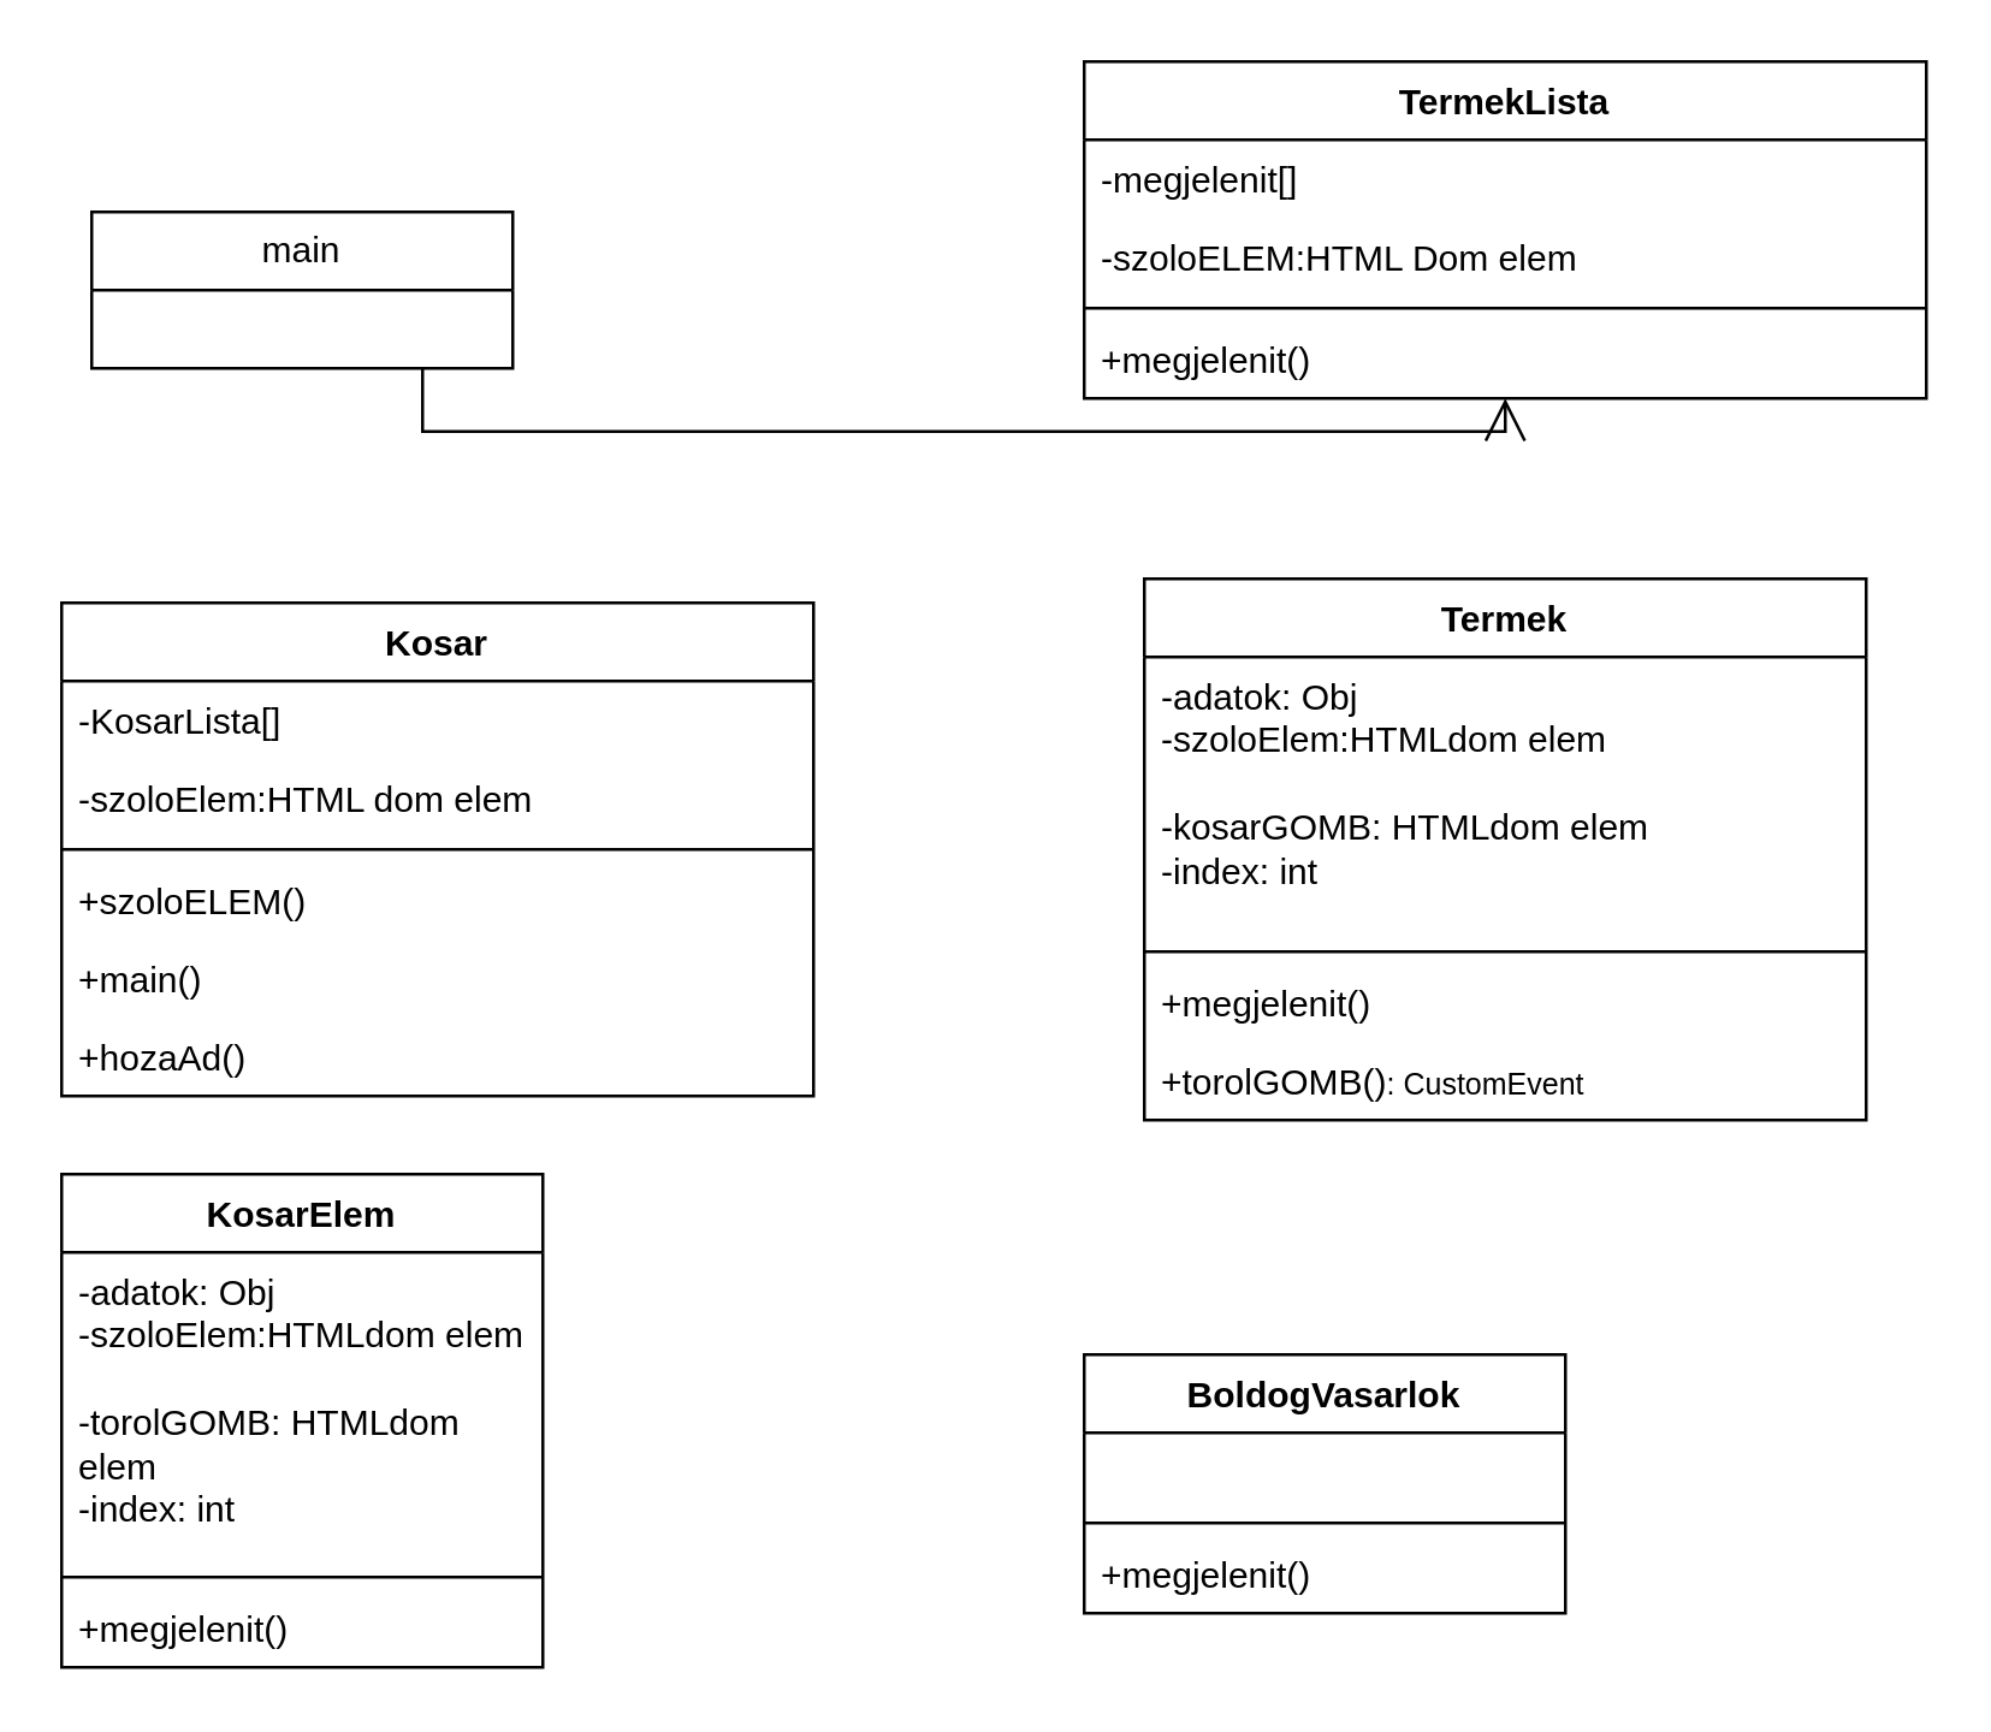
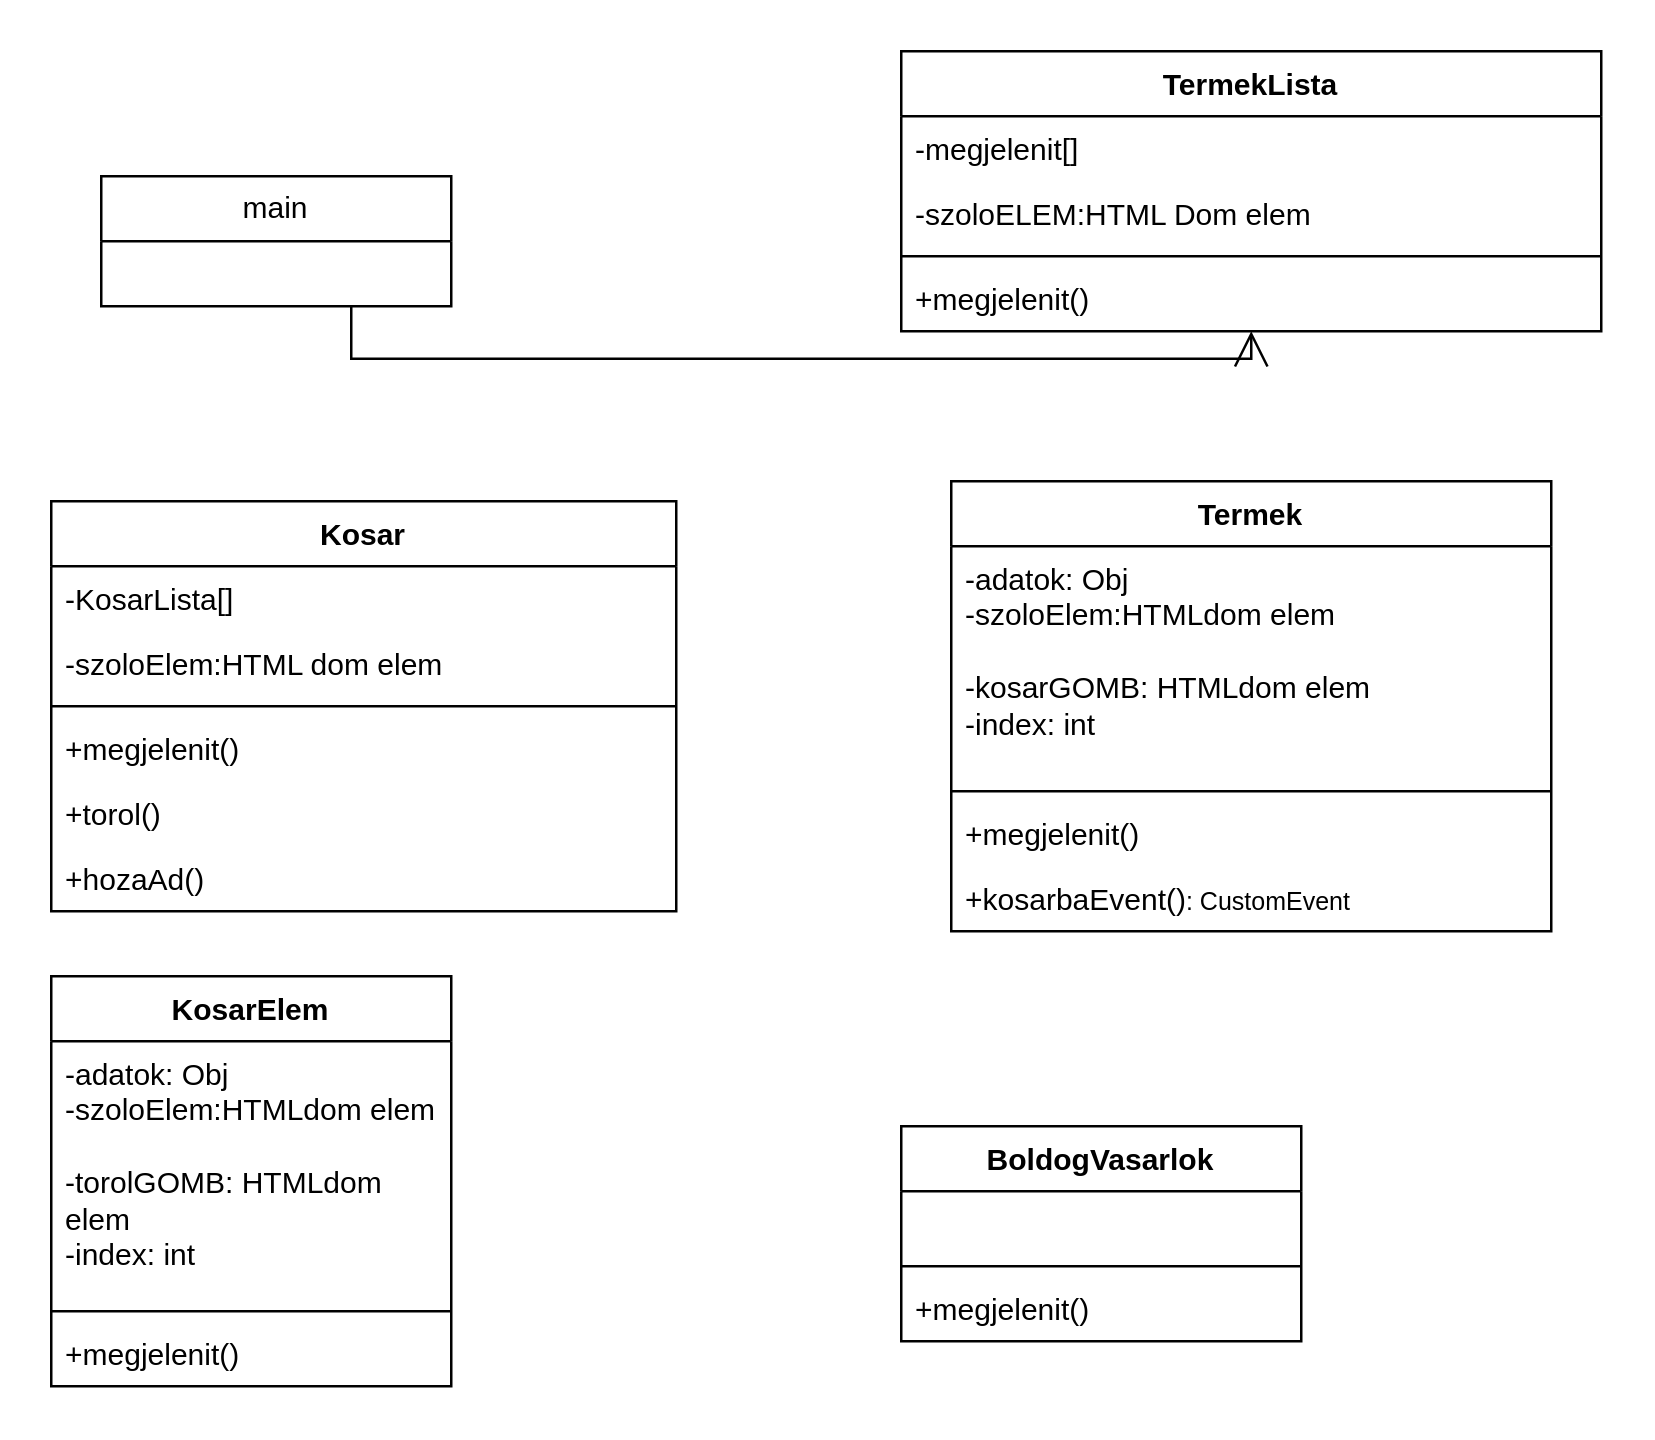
  <mxCell id="0" />
  <mxCell id="1" parent="0" />
  <mxCell id="2" value="" style="edgeStyle=orthogonalEdgeStyle;rounded=0;orthogonalLoop=1;jettySize=auto;html=1;endArrow=open;endFill=0;endSize=12;" edge="1" parent="1" source="3" target="13"><mxGeometry relative="1" as="geometry"><Array as="points"><mxPoint x="140" y="143" /></Array></mxGeometry></mxCell>
- <mxCell id="3" value="main" style="swimlane;fontStyle=0;childLayout=stackLayout;horizontal=1;startSize=26;fillColor=none;horizontalStack=0;resizeParent=1;resizeParentMax=0;resizeLast=0;collapsible=1;marginBottom=0;whiteSpace=wrap;html=1;" vertex="1" parent="1"><mxGeometry x="30" y="70" width="140" height="52" as="geometry" /></mxCell>
+ <mxCell id="3" value="main" style="swimlane;fontStyle=0;childLayout=stackLayout;horizontal=1;startSize=26;fillColor=none;horizontalStack=0;resizeParent=1;resizeParentMax=0;resizeLast=0;collapsible=1;marginBottom=0;whiteSpace=wrap;html=1;" vertex="1" parent="1"><mxGeometry x="40" y="70" width="140" height="52" as="geometry" /></mxCell>
  <mxCell id="4" value="Termek" style="swimlane;fontStyle=1;align=center;verticalAlign=top;childLayout=stackLayout;horizontal=1;startSize=26;horizontalStack=0;resizeParent=1;resizeParentMax=0;resizeLast=0;collapsible=1;marginBottom=0;whiteSpace=wrap;html=1;" vertex="1" parent="1"><mxGeometry x="380" y="192" width="240" height="180" as="geometry" /></mxCell>
  <mxCell id="5" value="&lt;div&gt;&lt;span style=&quot;background-color: transparent; color: light-dark(rgb(0, 0, 0), rgb(255, 255, 255));&quot;&gt;-adatok: Obj&lt;/span&gt;&lt;/div&gt;&lt;div&gt;&lt;span style=&quot;background-color: transparent; color: light-dark(rgb(0, 0, 0), rgb(255, 255, 255));&quot;&gt;-szoloElem:HTMLdom elem&lt;/span&gt;&lt;/div&gt;&lt;div&gt;&lt;span style=&quot;background-color: transparent; color: light-dark(rgb(0, 0, 0), rgb(255, 255, 255));&quot;&gt;&lt;br&gt;&lt;/span&gt;&lt;/div&gt;&lt;div&gt;&lt;span style=&quot;background-color: transparent; color: light-dark(rgb(0, 0, 0), rgb(255, 255, 255));&quot;&gt;-kosarGOMB: HTMLdom elem&lt;/span&gt;&lt;/div&gt;&lt;div&gt;&lt;span style=&quot;background-color: transparent; color: light-dark(rgb(0, 0, 0), rgb(255, 255, 255));&quot;&gt;-index: int&lt;/span&gt;&lt;/div&gt;" style="text;strokeColor=none;fillColor=none;align=left;verticalAlign=top;spacingLeft=4;spacingRight=4;overflow=hidden;rotatable=0;points=[[0,0.5],[1,0.5]];portConstraint=eastwest;whiteSpace=wrap;html=1;" vertex="1" parent="4"><mxGeometry y="26" width="240" height="94" as="geometry" /></mxCell>
  <mxCell id="6" value="" style="line;strokeWidth=1;fillColor=none;align=left;verticalAlign=middle;spacingTop=-1;spacingLeft=3;spacingRight=3;rotatable=0;labelPosition=right;points=[];portConstraint=eastwest;strokeColor=inherit;" vertex="1" parent="4"><mxGeometry y="120" width="240" height="8" as="geometry" /></mxCell>
  <mxCell id="7" value="+megjelenit()" style="text;strokeColor=none;fillColor=none;align=left;verticalAlign=top;spacingLeft=4;spacingRight=4;overflow=hidden;rotatable=0;points=[[0,0.5],[1,0.5]];portConstraint=eastwest;whiteSpace=wrap;html=1;" vertex="1" parent="4"><mxGeometry y="128" width="240" height="26" as="geometry" /></mxCell>
- <mxCell id="8" value="+torolGOMB()&lt;span style=&quot;font-size: 10px;&quot;&gt;: CustomEvent&lt;/span&gt;" style="text;strokeColor=none;fillColor=none;align=left;verticalAlign=top;spacingLeft=4;spacingRight=4;overflow=hidden;rotatable=0;points=[[0,0.5],[1,0.5]];portConstraint=eastwest;whiteSpace=wrap;html=1;" vertex="1" parent="4"><mxGeometry y="154" width="240" height="26" as="geometry" /></mxCell>
+ <mxCell id="8" value="+kosarbaEvent()&lt;span style=&quot;font-size: 10px;&quot;&gt;: CustomEvent&lt;/span&gt;" style="text;strokeColor=none;fillColor=none;align=left;verticalAlign=top;spacingLeft=4;spacingRight=4;overflow=hidden;rotatable=0;points=[[0,0.5],[1,0.5]];portConstraint=eastwest;whiteSpace=wrap;html=1;" vertex="1" parent="4"><mxGeometry y="154" width="240" height="26" as="geometry" /></mxCell>
  <mxCell id="9" value="TermekLista" style="swimlane;fontStyle=1;align=center;verticalAlign=top;childLayout=stackLayout;horizontal=1;startSize=26;horizontalStack=0;resizeParent=1;resizeParentMax=0;resizeLast=0;collapsible=1;marginBottom=0;whiteSpace=wrap;html=1;" vertex="1" parent="1"><mxGeometry x="360" y="20" width="280" height="112" as="geometry" /></mxCell>
  <mxCell id="10" value="-megjelenit[]" style="text;strokeColor=none;fillColor=none;align=left;verticalAlign=top;spacingLeft=4;spacingRight=4;overflow=hidden;rotatable=0;points=[[0,0.5],[1,0.5]];portConstraint=eastwest;whiteSpace=wrap;html=1;" vertex="1" parent="9"><mxGeometry y="26" width="280" height="26" as="geometry" /></mxCell>
  <mxCell id="11" value="-szoloELEM:HTML Dom elem" style="text;strokeColor=none;fillColor=none;align=left;verticalAlign=top;spacingLeft=4;spacingRight=4;overflow=hidden;rotatable=0;points=[[0,0.5],[1,0.5]];portConstraint=eastwest;whiteSpace=wrap;html=1;" vertex="1" parent="9"><mxGeometry y="52" width="280" height="26" as="geometry" /></mxCell>
  <mxCell id="12" value="" style="line;strokeWidth=1;fillColor=none;align=left;verticalAlign=middle;spacingTop=-1;spacingLeft=3;spacingRight=3;rotatable=0;labelPosition=right;points=[];portConstraint=eastwest;strokeColor=inherit;" vertex="1" parent="9"><mxGeometry y="78" width="280" height="8" as="geometry" /></mxCell>
  <mxCell id="13" value="+megjelenit()" style="text;strokeColor=none;fillColor=none;align=left;verticalAlign=top;spacingLeft=4;spacingRight=4;overflow=hidden;rotatable=0;points=[[0,0.5],[1,0.5]];portConstraint=eastwest;whiteSpace=wrap;html=1;" vertex="1" parent="9"><mxGeometry y="86" width="280" height="26" as="geometry" /></mxCell>
  <mxCell id="14" value="Kosar" style="swimlane;fontStyle=1;align=center;verticalAlign=top;childLayout=stackLayout;horizontal=1;startSize=26;horizontalStack=0;resizeParent=1;resizeParentMax=0;resizeLast=0;collapsible=1;marginBottom=0;whiteSpace=wrap;html=1;" vertex="1" parent="1"><mxGeometry x="20" y="200" width="250" height="164" as="geometry" /></mxCell>
  <mxCell id="15" value="-KosarLista[]" style="text;strokeColor=none;fillColor=none;align=left;verticalAlign=top;spacingLeft=4;spacingRight=4;overflow=hidden;rotatable=0;points=[[0,0.5],[1,0.5]];portConstraint=eastwest;whiteSpace=wrap;html=1;" vertex="1" parent="14"><mxGeometry y="26" width="250" height="26" as="geometry" /></mxCell>
  <mxCell id="16" value="-szoloElem:HTML dom elem" style="text;strokeColor=none;fillColor=none;align=left;verticalAlign=top;spacingLeft=4;spacingRight=4;overflow=hidden;rotatable=0;points=[[0,0.5],[1,0.5]];portConstraint=eastwest;whiteSpace=wrap;html=1;" vertex="1" parent="14"><mxGeometry y="52" width="250" height="26" as="geometry" /></mxCell>
  <mxCell id="17" value="" style="line;strokeWidth=1;fillColor=none;align=left;verticalAlign=middle;spacingTop=-1;spacingLeft=3;spacingRight=3;rotatable=0;labelPosition=right;points=[];portConstraint=eastwest;strokeColor=inherit;" vertex="1" parent="14"><mxGeometry y="78" width="250" height="8" as="geometry" /></mxCell>
- <mxCell id="18" value="+szoloELEM()&lt;div&gt;&lt;br&gt;&lt;/div&gt;&lt;div&gt;+&lt;/div&gt;" style="text;strokeColor=none;fillColor=none;align=left;verticalAlign=top;spacingLeft=4;spacingRight=4;overflow=hidden;rotatable=0;points=[[0,0.5],[1,0.5]];portConstraint=eastwest;whiteSpace=wrap;html=1;" vertex="1" parent="14"><mxGeometry y="86" width="250" height="26" as="geometry" /></mxCell>
- <mxCell id="19" value="+main()" style="text;strokeColor=none;fillColor=none;align=left;verticalAlign=top;spacingLeft=4;spacingRight=4;overflow=hidden;rotatable=0;points=[[0,0.5],[1,0.5]];portConstraint=eastwest;whiteSpace=wrap;html=1;" vertex="1" parent="14"><mxGeometry y="112" width="250" height="26" as="geometry" /></mxCell>
+ <mxCell id="18" value="+megjelenit()&lt;div&gt;&lt;br&gt;&lt;/div&gt;&lt;div&gt;+&lt;/div&gt;" style="text;strokeColor=none;fillColor=none;align=left;verticalAlign=top;spacingLeft=4;spacingRight=4;overflow=hidden;rotatable=0;points=[[0,0.5],[1,0.5]];portConstraint=eastwest;whiteSpace=wrap;html=1;" vertex="1" parent="14"><mxGeometry y="86" width="250" height="26" as="geometry" /></mxCell>
+ <mxCell id="19" value="+torol()" style="text;strokeColor=none;fillColor=none;align=left;verticalAlign=top;spacingLeft=4;spacingRight=4;overflow=hidden;rotatable=0;points=[[0,0.5],[1,0.5]];portConstraint=eastwest;whiteSpace=wrap;html=1;" vertex="1" parent="14"><mxGeometry y="112" width="250" height="26" as="geometry" /></mxCell>
  <mxCell id="20" value="+hozaAd()" style="text;strokeColor=none;fillColor=none;align=left;verticalAlign=top;spacingLeft=4;spacingRight=4;overflow=hidden;rotatable=0;points=[[0,0.5],[1,0.5]];portConstraint=eastwest;whiteSpace=wrap;html=1;" vertex="1" parent="14"><mxGeometry y="138" width="250" height="26" as="geometry" /></mxCell>
  <mxCell id="21" value="KosarElem" style="swimlane;fontStyle=1;align=center;verticalAlign=top;childLayout=stackLayout;horizontal=1;startSize=26;horizontalStack=0;resizeParent=1;resizeParentMax=0;resizeLast=0;collapsible=1;marginBottom=0;whiteSpace=wrap;html=1;" vertex="1" parent="1"><mxGeometry x="20" y="390" width="160" height="164" as="geometry" /></mxCell>
  <mxCell id="22" value="&lt;div&gt;&lt;span style=&quot;background-color: transparent; color: light-dark(rgb(0, 0, 0), rgb(255, 255, 255));&quot;&gt;-adatok: Obj&lt;/span&gt;&lt;/div&gt;&lt;div&gt;&lt;span style=&quot;background-color: transparent; color: light-dark(rgb(0, 0, 0), rgb(255, 255, 255));&quot;&gt;-szoloElem:HTMLdom elem&lt;/span&gt;&lt;/div&gt;&lt;div&gt;&lt;span style=&quot;background-color: transparent; color: light-dark(rgb(0, 0, 0), rgb(255, 255, 255));&quot;&gt;&lt;br&gt;&lt;/span&gt;&lt;/div&gt;&lt;div&gt;&lt;span style=&quot;background-color: transparent; color: light-dark(rgb(0, 0, 0), rgb(255, 255, 255));&quot;&gt;-torolGOMB: HTMLdom elem&lt;/span&gt;&lt;/div&gt;&lt;div&gt;&lt;span style=&quot;background-color: transparent; color: light-dark(rgb(0, 0, 0), rgb(255, 255, 255));&quot;&gt;-index: int&lt;/span&gt;&lt;/div&gt;" style="text;strokeColor=none;fillColor=none;align=left;verticalAlign=top;spacingLeft=4;spacingRight=4;overflow=hidden;rotatable=0;points=[[0,0.5],[1,0.5]];portConstraint=eastwest;whiteSpace=wrap;html=1;" vertex="1" parent="21"><mxGeometry y="26" width="160" height="104" as="geometry" /></mxCell>
  <mxCell id="23" value="" style="line;strokeWidth=1;fillColor=none;align=left;verticalAlign=middle;spacingTop=-1;spacingLeft=3;spacingRight=3;rotatable=0;labelPosition=right;points=[];portConstraint=eastwest;strokeColor=inherit;" vertex="1" parent="21"><mxGeometry y="130" width="160" height="8" as="geometry" /></mxCell>
  <mxCell id="24" value="+megjelenit()" style="text;strokeColor=none;fillColor=none;align=left;verticalAlign=top;spacingLeft=4;spacingRight=4;overflow=hidden;rotatable=0;points=[[0,0.5],[1,0.5]];portConstraint=eastwest;whiteSpace=wrap;html=1;" vertex="1" parent="21"><mxGeometry y="138" width="160" height="26" as="geometry" /></mxCell>
  <mxCell id="25" value="BoldogVasarlok" style="swimlane;fontStyle=1;align=center;verticalAlign=top;childLayout=stackLayout;horizontal=1;startSize=26;horizontalStack=0;resizeParent=1;resizeParentMax=0;resizeLast=0;collapsible=1;marginBottom=0;whiteSpace=wrap;html=1;" vertex="1" parent="1"><mxGeometry x="360" y="450" width="160" height="86" as="geometry" /></mxCell>
  <mxCell id="26" value="&amp;nbsp;" style="text;strokeColor=none;fillColor=none;align=left;verticalAlign=top;spacingLeft=4;spacingRight=4;overflow=hidden;rotatable=0;points=[[0,0.5],[1,0.5]];portConstraint=eastwest;whiteSpace=wrap;html=1;" vertex="1" parent="25"><mxGeometry y="26" width="160" height="26" as="geometry" /></mxCell>
  <mxCell id="27" value="" style="line;strokeWidth=1;fillColor=none;align=left;verticalAlign=middle;spacingTop=-1;spacingLeft=3;spacingRight=3;rotatable=0;labelPosition=right;points=[];portConstraint=eastwest;strokeColor=inherit;" vertex="1" parent="25"><mxGeometry y="52" width="160" height="8" as="geometry" /></mxCell>
  <mxCell id="28" value="+megjelenit()" style="text;strokeColor=none;fillColor=none;align=left;verticalAlign=top;spacingLeft=4;spacingRight=4;overflow=hidden;rotatable=0;points=[[0,0.5],[1,0.5]];portConstraint=eastwest;whiteSpace=wrap;html=1;" vertex="1" parent="25"><mxGeometry y="60" width="160" height="26" as="geometry" /></mxCell>
